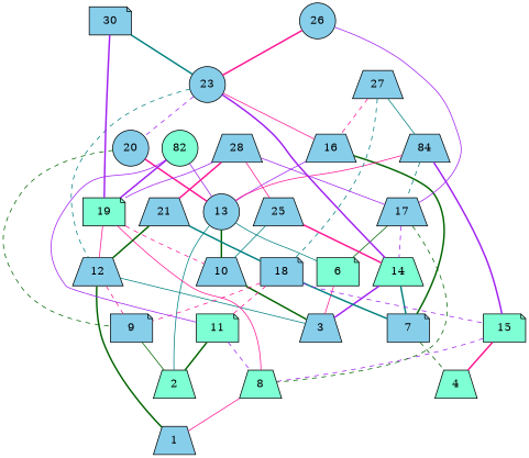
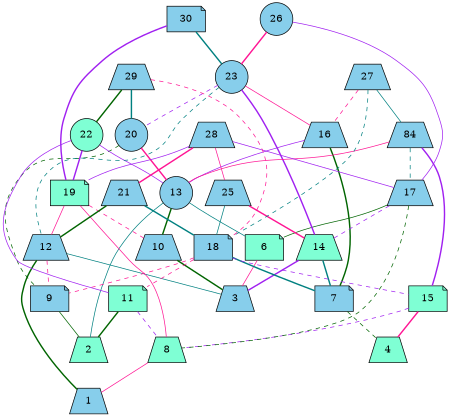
  graph {
    node [fillcolor=skyblue shape=trapezium style=filled]
    edge [color=deeppink style=bold]
    n1 [label=1]
    n2 [fillcolor=aquamarine label=2]
    n3 [label=3]
    n4 [fillcolor=aquamarine label=4]
    n5 [fillcolor=aquamarine label=6 shape=note]
    n6 [label=7 shape=note]
    n7 [fillcolor=aquamarine label=8]
    n8 [label=9 shape=note]
    n9 [label=10]
    n10 [fillcolor=aquamarine label=11 shape=note]
    n11 [label=12]
    n12 [label=13 shape=circle]
    n13 [fillcolor=aquamarine label=14]
    n14 [fillcolor=aquamarine label=15 shape=note]
    n15 [label=16]
    n16 [label=17]
    n17 [label=18 shape=note]
    n18 [fillcolor=aquamarine label=19 shape=note]
    n19 [label=20 shape=circle]
    n20 [label=21]
-   n21 [fillcolor=aquamarine label=82 shape=circle]
+   n21 [fillcolor=aquamarine label=22 shape=circle]
    n22 [label=23 shape=circle]
    n23 [label=84]
    n24 [label=25]
    n25 [label=26 shape=circle]
    n26 [label=27]
    n27 [label=28]
+   n28 [label=29]
    n29 [label=30 shape=note]
    n5 -- n3 [style=solid]
    n6 -- n4 [color=darkgreen style=dashed]
    n7 -- n1 [style=solid]
    n8 -- n2 [color=darkgreen style=solid]
    n9 -- n3 [color=darkgreen]
    n10 -- n2 [color=darkgreen]
    n10 -- n7 [color=purple style=dashed]
    n11 -- n1 [color=darkgreen]
    n11 -- n3 [color=teal style=solid]
    n11 -- n8 [style=dashed]
    n12 -- n2 [color=teal style=solid]
    n12 -- n5 [color=teal style=solid]
    n12 -- n9 [color=darkgreen]
    n13 -- n3 [color=purple]
    n13 -- n6 [color=teal]
    n14 -- n4
    n14 -- n7 [color=purple style=dashed]
    n15 -- n6 [color=darkgreen]
    n15 -- n12 [color=purple style=solid]
    n16 -- n5 [color=darkgreen style=solid]
    n16 -- n7 [color=darkgreen style=dashed]
    n16 -- n13 [color=purple style=dashed]
    n17 -- n6 [color=teal]
    n17 -- n8 [style=dashed]
    n17 -- n10 [style=dashed]
    n17 -- n14 [color=purple style=dashed]
    n18 -- n7 [style=solid]
    n18 -- n9 [style=dashed]
    n18 -- n11 [style=solid]
    n19 -- n8 [color=darkgreen style=dashed]
    n19 -- n12
    n20 -- n11 [color=darkgreen]
    n20 -- n17 [color=teal]
    n21 -- n10 [color=purple style=solid]
    n21 -- n12 [color=purple style=solid]
    n21 -- n18 [color=purple]
    n22 -- n11 [color=teal style=dashed]
    n22 -- n13 [color=purple]
    n22 -- n15 [style=solid]
    n22 -- n19 [color=purple style=dashed]
    n23 -- n12 [style=solid]
    n23 -- n14 [color=purple]
    n23 -- n16 [color=teal style=dashed]
    n24 -- n13
-   n24 -- n9 [color=teal style=solid]
+   n24 -- n17 [color=teal style=solid]
    n25 -- n16 [color=purple style=solid]
    n25 -- n22
    n26 -- n15 [style=dashed]
    n26 -- n17 [color=teal style=dashed]
    n26 -- n23 [color=teal style=solid]
    n27 -- n16 [color=purple style=solid]
    n27 -- n18 [color=purple style=solid]
    n27 -- n20
    n27 -- n24 [style=solid]
+   n28 -- n17 [style=dashed]
+   n28 -- n19 [color=teal]
+   n28 -- n21 [color=darkgreen]
    n29 -- n18 [color=purple]
    n29 -- n22 [color=teal]
  }
